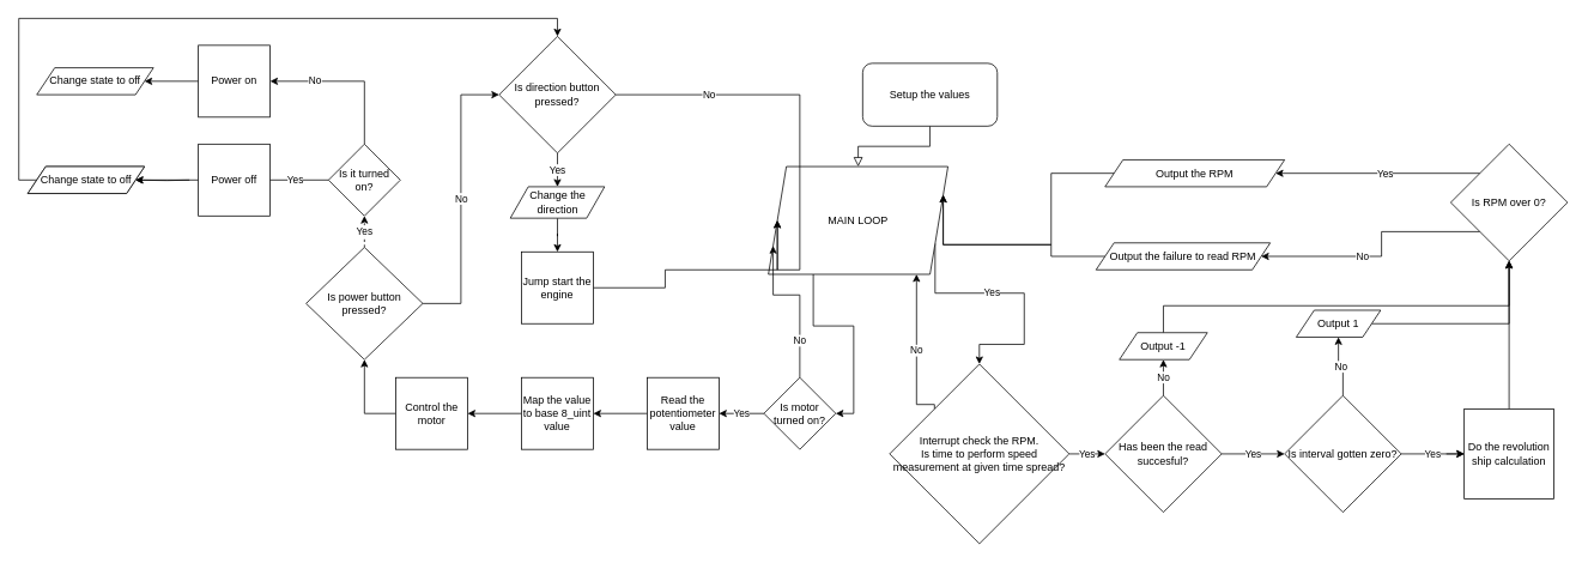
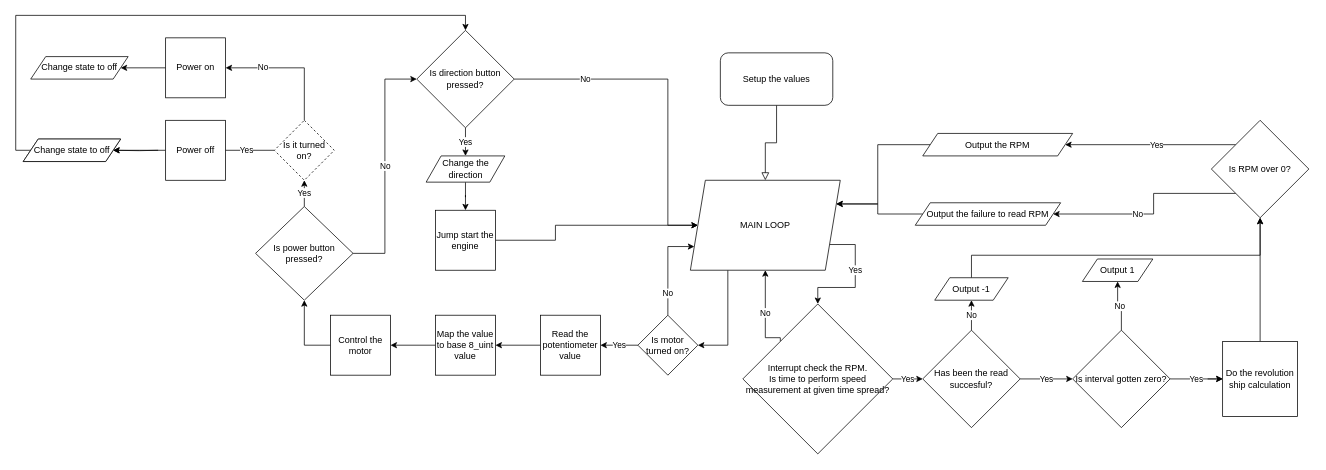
  <mxCell id="0" />
  <mxCell id="1" parent="0" />
  <mxCell id="2" value="" style="rounded=0;html=1;jettySize=auto;orthogonalLoop=1;fontSize=11;endArrow=block;endFill=0;endSize=8;strokeWidth=1;shadow=0;labelBackgroundColor=none;edgeStyle=orthogonalEdgeStyle;entryX=0.5;entryY=0;entryDx=0;entryDy=0;" parent="1" source="3" target="6" edge="1"><mxGeometry relative="1" as="geometry"><mxPoint x="1020" y="190" as="targetPoint" /></mxGeometry></mxCell>
  <mxCell id="3" value="Setup the values" style="rounded=1;whiteSpace=wrap;html=1;fontSize=12;glass=0;strokeWidth=1;shadow=0;" parent="1" vertex="1"><mxGeometry x="960" y="70" width="150" height="70" as="geometry" /></mxCell>
  <mxCell id="4" value="Yes" style="edgeStyle=orthogonalEdgeStyle;rounded=0;orthogonalLoop=1;jettySize=auto;html=1;exitX=1;exitY=0.75;exitDx=0;exitDy=0;entryX=0.5;entryY=0;entryDx=0;entryDy=0;" edge="1" parent="1" source="6" target="9"><mxGeometry x="-0.162" relative="1" as="geometry"><Array as="points"><mxPoint x="1140" y="326" /><mxPoint x="1140" y="383" /><mxPoint x="1090" y="383" /></Array><mxPoint as="offset" /></mxGeometry></mxCell>
  <mxCell id="5" style="edgeStyle=orthogonalEdgeStyle;rounded=0;orthogonalLoop=1;jettySize=auto;html=1;exitX=0.25;exitY=1;exitDx=0;exitDy=0;entryX=1;entryY=0.5;entryDx=0;entryDy=0;" edge="1" parent="1" source="6" target="30"><mxGeometry relative="1" as="geometry" /></mxCell>
- <mxCell id="6" value="MAIN LOOP" style="shape=parallelogram;perimeter=parallelogramPerimeter;whiteSpace=wrap;html=1;fixedSize=1;" vertex="1" parent="1"><mxGeometry x="855" y="185" width="200" height="120" as="geometry" /></mxCell>
+ <mxCell id="6" value="MAIN LOOP" style="shape=parallelogram;perimeter=parallelogramPerimeter;whiteSpace=wrap;html=1;fixedSize=1;" vertex="1" parent="1"><mxGeometry x="920" y="240" width="200" height="120" as="geometry" /></mxCell>
  <mxCell id="7" value="Yes" style="edgeStyle=orthogonalEdgeStyle;rounded=0;orthogonalLoop=1;jettySize=auto;html=1;exitX=1;exitY=0.5;exitDx=0;exitDy=0;entryX=0;entryY=0.5;entryDx=0;entryDy=0;" edge="1" parent="1" source="9" target="12"><mxGeometry relative="1" as="geometry"><mxPoint x="1200" y="505" as="targetPoint" /></mxGeometry></mxCell>
  <mxCell id="8" value="No" style="edgeStyle=orthogonalEdgeStyle;rounded=0;orthogonalLoop=1;jettySize=auto;html=1;exitX=0;exitY=0;exitDx=0;exitDy=0;" edge="1" parent="1" source="9" target="6"><mxGeometry relative="1" as="geometry"><Array as="points"><mxPoint x="1040" y="450" /><mxPoint x="1020" y="450" /></Array></mxGeometry></mxCell>
  <mxCell id="9" value="&lt;div&gt;Interrupt check the RPM.&lt;/div&gt;&lt;div&gt;Is time to perform speed measurement at given time spread?&lt;br&gt;&lt;/div&gt;" style="rhombus;whiteSpace=wrap;html=1;" vertex="1" parent="1"><mxGeometry x="990" y="405" width="200" height="200" as="geometry" /></mxCell>
  <mxCell id="10" value="Yes" style="edgeStyle=orthogonalEdgeStyle;rounded=0;orthogonalLoop=1;jettySize=auto;html=1;exitX=1;exitY=0.5;exitDx=0;exitDy=0;entryX=0;entryY=0.5;entryDx=0;entryDy=0;" edge="1" parent="1" source="12" target="16"><mxGeometry relative="1" as="geometry" /></mxCell>
  <mxCell id="11" value="No" style="edgeStyle=orthogonalEdgeStyle;rounded=0;orthogonalLoop=1;jettySize=auto;html=1;" edge="1" parent="1" source="12" target="61"><mxGeometry relative="1" as="geometry" /></mxCell>
  <mxCell id="12" value="Has been the read succesful?" style="rhombus;whiteSpace=wrap;html=1;" vertex="1" parent="1"><mxGeometry x="1230" y="440" width="130" height="130" as="geometry" /></mxCell>
  <mxCell id="13" style="edgeStyle=orthogonalEdgeStyle;rounded=0;orthogonalLoop=1;jettySize=auto;html=1;exitX=1;exitY=0.5;exitDx=0;exitDy=0;entryX=0;entryY=0.5;entryDx=0;entryDy=0;" edge="1" parent="1" target="18"><mxGeometry relative="1" as="geometry"><mxPoint x="1610.09" y="505" as="sourcePoint" /></mxGeometry></mxCell>
  <mxCell id="14" value="No" style="edgeStyle=orthogonalEdgeStyle;rounded=0;orthogonalLoop=1;jettySize=auto;html=1;" edge="1" parent="1" source="16" target="63"><mxGeometry relative="1" as="geometry" /></mxCell>
  <mxCell id="15" value="Yes" style="edgeStyle=orthogonalEdgeStyle;rounded=0;orthogonalLoop=1;jettySize=auto;html=1;" edge="1" parent="1" source="16" target="18"><mxGeometry relative="1" as="geometry" /></mxCell>
  <mxCell id="16" value="Is interval gotten zero?" style="rhombus;whiteSpace=wrap;html=1;" vertex="1" parent="1"><mxGeometry x="1430" y="440" width="130" height="130" as="geometry" /></mxCell>
  <mxCell id="17" style="edgeStyle=orthogonalEdgeStyle;rounded=0;orthogonalLoop=1;jettySize=auto;html=1;exitX=0.5;exitY=0;exitDx=0;exitDy=0;entryX=0.5;entryY=1;entryDx=0;entryDy=0;" edge="1" parent="1" source="18" target="23"><mxGeometry relative="1" as="geometry"><mxPoint x="1700.09" y="300" as="targetPoint" /></mxGeometry></mxCell>
  <mxCell id="18" value="&lt;div&gt;Do the revolution ship calculation&lt;/div&gt;" style="whiteSpace=wrap;html=1;aspect=fixed;" vertex="1" parent="1"><mxGeometry x="1630.09" y="455" width="100" height="100" as="geometry" /></mxCell>
  <mxCell id="19" style="edgeStyle=orthogonalEdgeStyle;rounded=0;orthogonalLoop=1;jettySize=auto;html=1;exitX=0;exitY=0;exitDx=0;exitDy=0;entryX=1;entryY=0.5;entryDx=0;entryDy=0;" edge="1" parent="1" source="23" target="25"><mxGeometry relative="1" as="geometry" /></mxCell>
  <mxCell id="20" value="&lt;div&gt;Yes&lt;/div&gt;" style="edgeLabel;html=1;align=center;verticalAlign=middle;resizable=0;points=[];" vertex="1" connectable="0" parent="19"><mxGeometry x="-0.287" y="2" relative="1" as="geometry"><mxPoint x="-25" y="-2" as="offset" /></mxGeometry></mxCell>
  <mxCell id="21" style="edgeStyle=orthogonalEdgeStyle;rounded=0;orthogonalLoop=1;jettySize=auto;html=1;exitX=0;exitY=1;exitDx=0;exitDy=0;entryX=1;entryY=0.5;entryDx=0;entryDy=0;" edge="1" parent="1" source="23" target="27"><mxGeometry relative="1" as="geometry"><mxPoint x="1460" y="260" as="targetPoint" /><Array as="points"><mxPoint x="1538" y="285" /></Array></mxGeometry></mxCell>
  <mxCell id="22" value="No" style="edgeLabel;html=1;align=center;verticalAlign=middle;resizable=0;points=[];" vertex="1" connectable="0" parent="21"><mxGeometry x="0.163" y="1" relative="1" as="geometry"><mxPoint x="-1" y="-1" as="offset" /></mxGeometry></mxCell>
  <mxCell id="23" value="Is RPM over 0?" style="rhombus;whiteSpace=wrap;html=1;" vertex="1" parent="1"><mxGeometry x="1615.09" y="160" width="130" height="130" as="geometry" /></mxCell>
  <mxCell id="24" style="edgeStyle=orthogonalEdgeStyle;rounded=0;orthogonalLoop=1;jettySize=auto;html=1;entryX=1;entryY=0.25;entryDx=0;entryDy=0;" edge="1" parent="1" source="25" target="6"><mxGeometry relative="1" as="geometry"><Array as="points"><mxPoint x="1170" y="193" /><mxPoint x="1170" y="272" /></Array></mxGeometry></mxCell>
  <mxCell id="25" value="Output the RPM" style="shape=parallelogram;perimeter=parallelogramPerimeter;whiteSpace=wrap;html=1;fixedSize=1;" vertex="1" parent="1"><mxGeometry x="1230" y="177.5" width="200" height="30" as="geometry" /></mxCell>
  <mxCell id="26" style="edgeStyle=orthogonalEdgeStyle;rounded=0;orthogonalLoop=1;jettySize=auto;html=1;entryX=1;entryY=0.25;entryDx=0;entryDy=0;" edge="1" parent="1" source="27" target="6"><mxGeometry relative="1" as="geometry"><Array as="points"><mxPoint x="1170" y="285" /><mxPoint x="1170" y="272" /></Array></mxGeometry></mxCell>
  <mxCell id="27" value="Output the failure to read RPM" style="shape=parallelogram;perimeter=parallelogramPerimeter;whiteSpace=wrap;html=1;fixedSize=1;" vertex="1" parent="1"><mxGeometry x="1220" y="270" width="194" height="30" as="geometry" /></mxCell>
  <mxCell id="28" value="Yes" style="edgeStyle=orthogonalEdgeStyle;rounded=0;orthogonalLoop=1;jettySize=auto;html=1;" edge="1" parent="1" source="30" target="32"><mxGeometry relative="1" as="geometry" /></mxCell>
  <mxCell id="29" value="No" style="edgeStyle=orthogonalEdgeStyle;rounded=0;orthogonalLoop=1;jettySize=auto;html=1;entryX=0;entryY=0.75;entryDx=0;entryDy=0;" edge="1" parent="1" source="30" target="6"><mxGeometry x="-0.527" relative="1" as="geometry"><Array as="points"><mxPoint x="890" y="328" /></Array><mxPoint y="1" as="offset" /></mxGeometry></mxCell>
  <mxCell id="30" value="Is motor turned on?" style="rhombus;whiteSpace=wrap;html=1;" vertex="1" parent="1"><mxGeometry x="850" y="420" width="80" height="80" as="geometry" /></mxCell>
  <mxCell id="31" value="" style="edgeStyle=orthogonalEdgeStyle;rounded=0;orthogonalLoop=1;jettySize=auto;html=1;" edge="1" parent="1" source="32" target="34"><mxGeometry relative="1" as="geometry" /></mxCell>
  <mxCell id="32" value="Read the potentiometer value" style="whiteSpace=wrap;html=1;aspect=fixed;" vertex="1" parent="1"><mxGeometry x="720" y="420" width="80" height="80" as="geometry" /></mxCell>
  <mxCell id="33" value="" style="edgeStyle=orthogonalEdgeStyle;rounded=0;orthogonalLoop=1;jettySize=auto;html=1;" edge="1" parent="1" source="34" target="36"><mxGeometry relative="1" as="geometry" /></mxCell>
  <mxCell id="34" value="Map the value to base 8_uint value" style="whiteSpace=wrap;html=1;aspect=fixed;" vertex="1" parent="1"><mxGeometry x="580" y="420" width="80" height="80" as="geometry" /></mxCell>
  <mxCell id="35" style="edgeStyle=orthogonalEdgeStyle;rounded=0;orthogonalLoop=1;jettySize=auto;html=1;exitX=0;exitY=0.5;exitDx=0;exitDy=0;entryX=0.5;entryY=1;entryDx=0;entryDy=0;" edge="1" parent="1" source="36" target="43"><mxGeometry relative="1" as="geometry" /></mxCell>
  <mxCell id="36" value="Control the motor" style="whiteSpace=wrap;html=1;aspect=fixed;" vertex="1" parent="1"><mxGeometry x="440" y="420" width="80" height="80" as="geometry" /></mxCell>
  <mxCell id="37" style="edgeStyle=orthogonalEdgeStyle;rounded=0;orthogonalLoop=1;jettySize=auto;html=1;exitX=1;exitY=0.5;exitDx=0;exitDy=0;entryX=0;entryY=0.5;entryDx=0;entryDy=0;" edge="1" parent="1" source="40" target="6"><mxGeometry relative="1" as="geometry"><Array as="points"><mxPoint x="890" y="105" /><mxPoint x="890" y="300" /></Array></mxGeometry></mxCell>
  <mxCell id="38" value="&lt;div&gt;No&lt;/div&gt;" style="edgeLabel;html=1;align=center;verticalAlign=middle;resizable=0;points=[];" vertex="1" connectable="0" parent="37"><mxGeometry x="-0.572" relative="1" as="geometry"><mxPoint as="offset" /></mxGeometry></mxCell>
  <mxCell id="39" value="&lt;div&gt;Yes&lt;/div&gt;" style="edgeStyle=orthogonalEdgeStyle;rounded=0;orthogonalLoop=1;jettySize=auto;html=1;exitX=0.5;exitY=1;exitDx=0;exitDy=0;entryX=0.5;entryY=0;entryDx=0;entryDy=0;" edge="1" parent="1" source="40" target="50"><mxGeometry relative="1" as="geometry" /></mxCell>
  <mxCell id="40" value="Is direction button pressed? " style="rhombus;whiteSpace=wrap;html=1;" vertex="1" parent="1"><mxGeometry x="555" y="40" width="130" height="130" as="geometry" /></mxCell>
- <mxCell id="41" value="Yes" style="edgeStyle=orthogonalEdgeStyle;rounded=0;orthogonalLoop=1;jettySize=auto;html=1;exitX=0.5;exitY=0;exitDx=0;exitDy=0;entryX=0.5;entryY=1;entryDx=0;entryDy=0;dashed=1;" edge="1" parent="1" source="43" target="46"><mxGeometry relative="1" as="geometry" /></mxCell>
+ <mxCell id="41" value="Yes" style="edgeStyle=orthogonalEdgeStyle;rounded=0;orthogonalLoop=1;jettySize=auto;html=1;exitX=0.5;exitY=0;exitDx=0;exitDy=0;entryX=0.5;entryY=1;entryDx=0;entryDy=0;" edge="1" parent="1" source="43" target="46"><mxGeometry relative="1" as="geometry" /></mxCell>
  <mxCell id="42" value="No" style="edgeStyle=orthogonalEdgeStyle;rounded=0;orthogonalLoop=1;jettySize=auto;html=1;exitX=1;exitY=0.5;exitDx=0;exitDy=0;entryX=0;entryY=0.5;entryDx=0;entryDy=0;" edge="1" parent="1" source="43" target="40"><mxGeometry relative="1" as="geometry" /></mxCell>
  <mxCell id="43" value="&lt;div&gt;Is power button pressed? &lt;/div&gt;" style="rhombus;whiteSpace=wrap;html=1;" vertex="1" parent="1"><mxGeometry x="340" y="275" width="130" height="125" as="geometry" /></mxCell>
  <mxCell id="44" value="No" style="edgeStyle=orthogonalEdgeStyle;rounded=0;orthogonalLoop=1;jettySize=auto;html=1;exitX=0.5;exitY=0;exitDx=0;exitDy=0;entryX=1;entryY=0.5;entryDx=0;entryDy=0;" edge="1" parent="1" source="46" target="54"><mxGeometry x="0.429" relative="1" as="geometry"><mxPoint x="405" y="110" as="targetPoint" /><mxPoint as="offset" /></mxGeometry></mxCell>
  <mxCell id="45" value="Yes" style="edgeStyle=orthogonalEdgeStyle;rounded=0;orthogonalLoop=1;jettySize=auto;html=1;exitX=0;exitY=0.5;exitDx=0;exitDy=0;entryX=1;entryY=0.5;entryDx=0;entryDy=0;" edge="1" parent="1" source="46"><mxGeometry relative="1" as="geometry"><mxPoint x="290" y="200" as="targetPoint" /></mxGeometry></mxCell>
- <mxCell id="46" value="Is it turned on?" style="rhombus;whiteSpace=wrap;html=1;" vertex="1" parent="1"><mxGeometry x="365" y="160" width="80" height="80" as="geometry" /></mxCell>
+ <mxCell id="46" value="Is it turned on?" style="rhombus;whiteSpace=wrap;html=1;dashed=1;" vertex="1" parent="1"><mxGeometry x="365" y="160" width="80" height="80" as="geometry" /></mxCell>
  <mxCell id="47" value="" style="edgeStyle=orthogonalEdgeStyle;rounded=0;orthogonalLoop=1;jettySize=auto;html=1;entryX=0;entryY=0.5;entryDx=0;entryDy=0;exitX=1;exitY=0.5;exitDx=0;exitDy=0;" edge="1" parent="1" source="48" target="6"><mxGeometry relative="1" as="geometry"><mxPoint x="705" y="235" as="targetPoint" /><Array as="points"><mxPoint x="740" y="320" /><mxPoint x="740" y="300" /></Array></mxGeometry></mxCell>
  <mxCell id="48" value="Jump start the engine" style="whiteSpace=wrap;html=1;aspect=fixed;rotation=0;" vertex="1" parent="1"><mxGeometry x="580" y="280" width="80" height="80" as="geometry" /></mxCell>
  <mxCell id="49" value="" style="edgeStyle=orthogonalEdgeStyle;rounded=0;orthogonalLoop=1;jettySize=auto;html=1;" edge="1" parent="1" source="50" target="48"><mxGeometry relative="1" as="geometry" /></mxCell>
  <mxCell id="50" value="Change the direction" style="shape=parallelogram;perimeter=parallelogramPerimeter;whiteSpace=wrap;html=1;fixedSize=1;" vertex="1" parent="1"><mxGeometry x="567.5" y="207.5" width="105" height="35" as="geometry" /></mxCell>
  <mxCell id="51" style="edgeStyle=orthogonalEdgeStyle;rounded=0;orthogonalLoop=1;jettySize=auto;html=1;exitX=0;exitY=0.5;exitDx=0;exitDy=0;entryX=1;entryY=0.5;entryDx=0;entryDy=0;" edge="1" parent="1" target="52"><mxGeometry relative="1" as="geometry"><mxPoint x="210" y="200" as="sourcePoint" /></mxGeometry></mxCell>
  <mxCell id="52" value="Change state to off" style="shape=parallelogram;perimeter=parallelogramPerimeter;whiteSpace=wrap;html=1;fixedSize=1;" vertex="1" parent="1"><mxGeometry x="30" y="185" width="130" height="30" as="geometry" /></mxCell>
  <mxCell id="53" style="edgeStyle=orthogonalEdgeStyle;rounded=0;orthogonalLoop=1;jettySize=auto;html=1;exitX=0;exitY=0.5;exitDx=0;exitDy=0;entryX=1;entryY=0.5;entryDx=0;entryDy=0;" edge="1" parent="1" source="54" target="55"><mxGeometry relative="1" as="geometry" /></mxCell>
  <mxCell id="54" value="Power on" style="whiteSpace=wrap;html=1;aspect=fixed;" vertex="1" parent="1"><mxGeometry x="220" y="50" width="80" height="80" as="geometry" /></mxCell>
  <mxCell id="55" value="Change state to off" style="shape=parallelogram;perimeter=parallelogramPerimeter;whiteSpace=wrap;html=1;fixedSize=1;" vertex="1" parent="1"><mxGeometry x="40" y="75" width="130" height="30" as="geometry" /></mxCell>
  <mxCell id="56" value="" style="edgeStyle=orthogonalEdgeStyle;rounded=0;orthogonalLoop=1;jettySize=auto;html=1;" edge="1" parent="1" source="57" target="59"><mxGeometry relative="1" as="geometry" /></mxCell>
  <mxCell id="57" value="Power off" style="whiteSpace=wrap;html=1;aspect=fixed;" vertex="1" parent="1"><mxGeometry x="220" y="160" width="80" height="80" as="geometry" /></mxCell>
  <mxCell id="58" style="edgeStyle=orthogonalEdgeStyle;rounded=0;orthogonalLoop=1;jettySize=auto;html=1;entryX=0.5;entryY=0;entryDx=0;entryDy=0;" edge="1" parent="1" source="59" target="40"><mxGeometry relative="1" as="geometry"><mxPoint x="460" y="90" as="targetPoint" /><Array as="points"><mxPoint x="20" y="200" /><mxPoint x="20" y="20" /><mxPoint x="620" y="20" /></Array></mxGeometry></mxCell>
  <mxCell id="59" value="Change state to off" style="shape=parallelogram;perimeter=parallelogramPerimeter;whiteSpace=wrap;html=1;fixedSize=1;" vertex="1" parent="1"><mxGeometry x="30" y="185" width="130" height="30" as="geometry" /></mxCell>
  <mxCell id="60" style="edgeStyle=orthogonalEdgeStyle;rounded=0;orthogonalLoop=1;jettySize=auto;html=1;entryX=0.5;entryY=1;entryDx=0;entryDy=0;" edge="1" parent="1" source="61" target="23"><mxGeometry relative="1" as="geometry"><Array as="points"><mxPoint x="1295" y="340" /><mxPoint x="1680" y="340" /></Array></mxGeometry></mxCell>
  <mxCell id="61" value="Output -1" style="shape=parallelogram;perimeter=parallelogramPerimeter;whiteSpace=wrap;html=1;fixedSize=1;" vertex="1" parent="1"><mxGeometry x="1246" y="370" width="98" height="30" as="geometry" /></mxCell>
- <mxCell id="62" style="edgeStyle=orthogonalEdgeStyle;rounded=0;orthogonalLoop=1;jettySize=auto;html=1;exitX=1;exitY=0.5;exitDx=0;exitDy=0;" edge="1" parent="1" source="63" target="23"><mxGeometry relative="1" as="geometry"><mxPoint x="1580.09" y="385" as="sourcePoint" /></mxGeometry></mxCell>
  <mxCell id="63" value="Output 1" style="shape=parallelogram;perimeter=parallelogramPerimeter;whiteSpace=wrap;html=1;fixedSize=1;" vertex="1" parent="1"><mxGeometry x="1443" y="345" width="94" height="30" as="geometry" /></mxCell>
